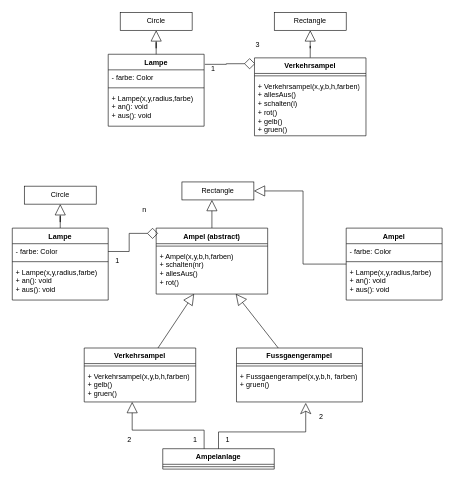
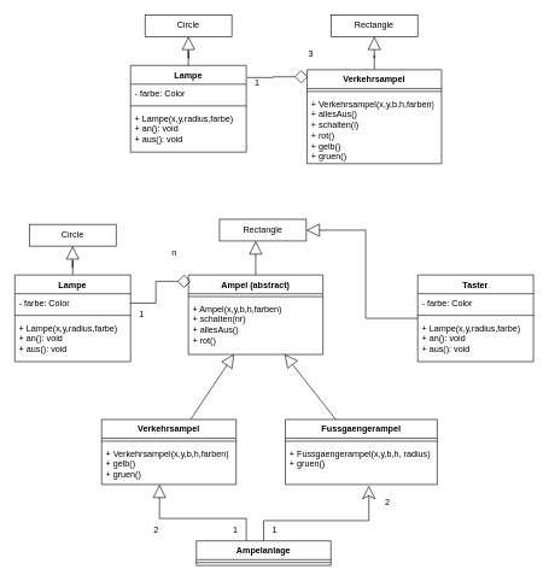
  <mxCell id="0" />
  <mxCell id="1" parent="0" />
  <mxCell id="2" value="Circle" style="rounded=0;whiteSpace=wrap;html=1;" parent="1" vertex="1"><mxGeometry x="200" y="20" width="120" height="30" as="geometry" /></mxCell>
  <mxCell id="3" style="rounded=0;orthogonalLoop=1;jettySize=auto;html=1;endArrow=diamond;endFill=0;endSize=16;entryX=0.006;entryY=0.075;entryDx=0;entryDy=0;entryPerimeter=0;edgeStyle=orthogonalEdgeStyle;exitX=1.008;exitY=0.14;exitDx=0;exitDy=0;exitPerimeter=0;" edge="1" parent="1" source="4" target="10"><mxGeometry relative="1" as="geometry" /></mxCell>
  <mxCell id="4" value="Lampe" style="swimlane;fontStyle=1;align=center;verticalAlign=top;childLayout=stackLayout;horizontal=1;startSize=26;horizontalStack=0;resizeParent=1;resizeParentMax=0;resizeLast=0;collapsible=1;marginBottom=0;whiteSpace=wrap;html=1;" parent="1" vertex="1"><mxGeometry x="180" y="90" width="160" height="120" as="geometry" /></mxCell>
  <mxCell id="5" value="- farbe: Color" style="text;strokeColor=none;fillColor=none;align=left;verticalAlign=top;spacingLeft=4;spacingRight=4;overflow=hidden;rotatable=0;points=[[0,0.5],[1,0.5]];portConstraint=eastwest;whiteSpace=wrap;html=1;" parent="4" vertex="1"><mxGeometry y="26" width="160" height="26" as="geometry" /></mxCell>
  <mxCell id="6" value="" style="line;strokeWidth=1;fillColor=none;align=left;verticalAlign=middle;spacingTop=-1;spacingLeft=3;spacingRight=3;rotatable=0;labelPosition=right;points=[];portConstraint=eastwest;strokeColor=inherit;" parent="4" vertex="1"><mxGeometry y="52" width="160" height="8" as="geometry" /></mxCell>
  <mxCell id="7" value="&lt;div&gt;+ Lampe(x,y,radius,farbe)&lt;/div&gt;+ an(): void&lt;div&gt;+ aus(): void&lt;/div&gt;" style="text;strokeColor=none;fillColor=none;align=left;verticalAlign=top;spacingLeft=4;spacingRight=4;overflow=hidden;rotatable=0;points=[[0,0.5],[1,0.5]];portConstraint=eastwest;whiteSpace=wrap;html=1;" parent="4" vertex="1"><mxGeometry y="60" width="160" height="60" as="geometry" /></mxCell>
  <mxCell id="8" style="edgeStyle=orthogonalEdgeStyle;rounded=0;orthogonalLoop=1;jettySize=auto;html=1;entryX=0.5;entryY=1;entryDx=0;entryDy=0;endArrow=block;endFill=0;startSize=16;endSize=16;" parent="1" source="4" target="2" edge="1"><mxGeometry relative="1" as="geometry" /></mxCell>
  <mxCell id="9" style="edgeStyle=orthogonalEdgeStyle;rounded=0;orthogonalLoop=1;jettySize=auto;html=1;entryX=0.5;entryY=1;entryDx=0;entryDy=0;endArrow=block;endFill=0;endSize=16;" edge="1" parent="1" source="10" target="15"><mxGeometry relative="1" as="geometry" /></mxCell>
  <mxCell id="10" value="Verkehrsampel" style="swimlane;fontStyle=1;align=center;verticalAlign=top;childLayout=stackLayout;horizontal=1;startSize=26;horizontalStack=0;resizeParent=1;resizeParentMax=0;resizeLast=0;collapsible=1;marginBottom=0;whiteSpace=wrap;html=1;" vertex="1" parent="1"><mxGeometry x="424" y="96" width="186" height="130" as="geometry" /></mxCell>
  <mxCell id="11" value="" style="line;strokeWidth=1;fillColor=none;align=left;verticalAlign=middle;spacingTop=-1;spacingLeft=3;spacingRight=3;rotatable=0;labelPosition=right;points=[];portConstraint=eastwest;strokeColor=inherit;" vertex="1" parent="10"><mxGeometry y="26" width="186" height="8" as="geometry" /></mxCell>
  <mxCell id="12" value="&lt;div&gt;+ Verkehrsampel(x,y,b,h,farben)&lt;/div&gt;&lt;div&gt;+ allesAus()&lt;/div&gt;&lt;div&gt;+ schalten(i)&lt;/div&gt;&lt;div&gt;+ rot()&lt;/div&gt;&lt;div&gt;+ gelb()&lt;/div&gt;&lt;div&gt;+ gruen()&lt;/div&gt;" style="text;strokeColor=none;fillColor=none;align=left;verticalAlign=top;spacingLeft=4;spacingRight=4;overflow=hidden;rotatable=0;points=[[0,0.5],[1,0.5]];portConstraint=eastwest;whiteSpace=wrap;html=1;" vertex="1" parent="10"><mxGeometry y="34" width="186" height="96" as="geometry" /></mxCell>
  <mxCell id="13" value="1" style="text;html=1;align=center;verticalAlign=middle;resizable=0;points=[];autosize=1;strokeColor=none;fillColor=none;" vertex="1" parent="1"><mxGeometry x="340" y="100" width="30" height="30" as="geometry" /></mxCell>
  <mxCell id="14" value="3" style="text;html=1;align=center;verticalAlign=middle;resizable=0;points=[];autosize=1;strokeColor=none;fillColor=none;" vertex="1" parent="1"><mxGeometry x="414" y="60" width="30" height="30" as="geometry" /></mxCell>
  <mxCell id="15" value="Rectangle" style="rounded=0;whiteSpace=wrap;html=1;" vertex="1" parent="1"><mxGeometry x="457" y="20" width="120" height="30" as="geometry" /></mxCell>
  <mxCell id="16" style="rounded=0;orthogonalLoop=1;jettySize=auto;html=1;strokeColor=default;align=center;verticalAlign=middle;fontFamily=Helvetica;fontSize=11;fontColor=default;labelBackgroundColor=default;endArrow=block;endFill=0;endSize=16;edgeStyle=orthogonalEdgeStyle;" edge="1" parent="1" source="17" target="37"><mxGeometry relative="1" as="geometry"><Array as="points"><mxPoint x="360" y="325" /></Array></mxGeometry></mxCell>
  <mxCell id="17" value="Ampel (abstract)" style="swimlane;fontStyle=1;align=center;verticalAlign=top;childLayout=stackLayout;horizontal=1;startSize=26;horizontalStack=0;resizeParent=1;resizeParentMax=0;resizeLast=0;collapsible=1;marginBottom=0;whiteSpace=wrap;html=1;" vertex="1" parent="1"><mxGeometry x="260" y="380" width="186" height="110" as="geometry" /></mxCell>
  <mxCell id="18" value="" style="line;strokeWidth=1;fillColor=none;align=left;verticalAlign=middle;spacingTop=-1;spacingLeft=3;spacingRight=3;rotatable=0;labelPosition=right;points=[];portConstraint=eastwest;strokeColor=inherit;" vertex="1" parent="17"><mxGeometry y="26" width="186" height="8" as="geometry" /></mxCell>
  <mxCell id="19" value="&lt;div&gt;+ Ampel(x,y,b,h,farben)&lt;/div&gt;+ schalten(nr)&lt;div&gt;+ allesAus()&lt;/div&gt;&lt;div&gt;&lt;div&gt;+ rot()&lt;/div&gt;&lt;/div&gt;&lt;div&gt;&lt;br&gt;&lt;/div&gt;&lt;div&gt;&lt;br&gt;&lt;/div&gt;" style="text;strokeColor=none;fillColor=none;align=left;verticalAlign=top;spacingLeft=4;spacingRight=4;overflow=hidden;rotatable=0;points=[[0,0.5],[1,0.5]];portConstraint=eastwest;whiteSpace=wrap;html=1;" vertex="1" parent="17"><mxGeometry y="34" width="186" height="76" as="geometry" /></mxCell>
  <mxCell id="20" style="edgeStyle=orthogonalEdgeStyle;rounded=0;orthogonalLoop=1;jettySize=auto;html=1;entryX=0.5;entryY=1;entryDx=0;entryDy=0;strokeColor=default;align=center;verticalAlign=middle;fontFamily=Helvetica;fontSize=11;fontColor=default;labelBackgroundColor=default;endArrow=block;endFill=0;endSize=16;" edge="1" parent="1" source="21" target="36"><mxGeometry relative="1" as="geometry" /></mxCell>
  <mxCell id="21" value="Lampe" style="swimlane;fontStyle=1;align=center;verticalAlign=top;childLayout=stackLayout;horizontal=1;startSize=26;horizontalStack=0;resizeParent=1;resizeParentMax=0;resizeLast=0;collapsible=1;marginBottom=0;whiteSpace=wrap;html=1;" vertex="1" parent="1"><mxGeometry x="20" y="380" width="160" height="120" as="geometry" /></mxCell>
  <mxCell id="22" value="- farbe: Color" style="text;strokeColor=none;fillColor=none;align=left;verticalAlign=top;spacingLeft=4;spacingRight=4;overflow=hidden;rotatable=0;points=[[0,0.5],[1,0.5]];portConstraint=eastwest;whiteSpace=wrap;html=1;" vertex="1" parent="21"><mxGeometry y="26" width="160" height="26" as="geometry" /></mxCell>
  <mxCell id="23" value="" style="line;strokeWidth=1;fillColor=none;align=left;verticalAlign=middle;spacingTop=-1;spacingLeft=3;spacingRight=3;rotatable=0;labelPosition=right;points=[];portConstraint=eastwest;strokeColor=inherit;" vertex="1" parent="21"><mxGeometry y="52" width="160" height="8" as="geometry" /></mxCell>
  <mxCell id="24" value="&lt;div&gt;+ Lampe(x,y,radius,farbe)&lt;/div&gt;+ an(): void&lt;div&gt;+ aus(): void&lt;/div&gt;" style="text;strokeColor=none;fillColor=none;align=left;verticalAlign=top;spacingLeft=4;spacingRight=4;overflow=hidden;rotatable=0;points=[[0,0.5],[1,0.5]];portConstraint=eastwest;whiteSpace=wrap;html=1;" vertex="1" parent="21"><mxGeometry y="60" width="160" height="60" as="geometry" /></mxCell>
  <mxCell id="25" style="edgeStyle=orthogonalEdgeStyle;rounded=0;orthogonalLoop=1;jettySize=auto;html=1;entryX=0.017;entryY=0.08;entryDx=0;entryDy=0;entryPerimeter=0;endArrow=diamond;endFill=0;endSize=16;" edge="1" parent="1" source="22" target="17"><mxGeometry relative="1" as="geometry" /></mxCell>
  <mxCell id="26" value="1" style="text;html=1;align=center;verticalAlign=middle;resizable=0;points=[];autosize=1;strokeColor=none;fillColor=none;" vertex="1" parent="1"><mxGeometry x="180" y="420" width="30" height="30" as="geometry" /></mxCell>
  <mxCell id="27" value="n" style="text;html=1;align=center;verticalAlign=middle;resizable=0;points=[];autosize=1;strokeColor=none;fillColor=none;" vertex="1" parent="1"><mxGeometry x="225" y="335" width="30" height="30" as="geometry" /></mxCell>
  <mxCell id="28" value="Verkehrsampel" style="swimlane;fontStyle=1;align=center;verticalAlign=top;childLayout=stackLayout;horizontal=1;startSize=26;horizontalStack=0;resizeParent=1;resizeParentMax=0;resizeLast=0;collapsible=1;marginBottom=0;whiteSpace=wrap;html=1;" vertex="1" parent="1"><mxGeometry x="140" y="580" width="186" height="90" as="geometry" /></mxCell>
  <mxCell id="29" value="" style="line;strokeWidth=1;fillColor=none;align=left;verticalAlign=middle;spacingTop=-1;spacingLeft=3;spacingRight=3;rotatable=0;labelPosition=right;points=[];portConstraint=eastwest;strokeColor=inherit;" vertex="1" parent="28"><mxGeometry y="26" width="186" height="8" as="geometry" /></mxCell>
  <mxCell id="30" value="&lt;div&gt;+ Verkehrsampel(x,y,b,h,farben)&lt;/div&gt;&lt;div&gt;&lt;span style=&quot;background-color: initial;&quot;&gt;+ gelb()&lt;/span&gt;&lt;br&gt;&lt;/div&gt;&lt;div&gt;+ gruen()&lt;/div&gt;" style="text;strokeColor=none;fillColor=none;align=left;verticalAlign=top;spacingLeft=4;spacingRight=4;overflow=hidden;rotatable=0;points=[[0,0.5],[1,0.5]];portConstraint=eastwest;whiteSpace=wrap;html=1;" vertex="1" parent="28"><mxGeometry y="34" width="186" height="56" as="geometry" /></mxCell>
  <mxCell id="31" style="rounded=0;orthogonalLoop=1;jettySize=auto;html=1;entryX=0.34;entryY=0.996;entryDx=0;entryDy=0;entryPerimeter=0;endArrow=block;endFill=0;endSize=16;" edge="1" parent="1" source="28" target="19"><mxGeometry relative="1" as="geometry" /></mxCell>
  <mxCell id="32" value="Fussgaengerampel" style="swimlane;fontStyle=1;align=center;verticalAlign=top;childLayout=stackLayout;horizontal=1;startSize=26;horizontalStack=0;resizeParent=1;resizeParentMax=0;resizeLast=0;collapsible=1;marginBottom=0;whiteSpace=wrap;html=1;" vertex="1" parent="1"><mxGeometry x="394" y="580" width="210" height="90" as="geometry" /></mxCell>
  <mxCell id="33" value="" style="line;strokeWidth=1;fillColor=none;align=left;verticalAlign=middle;spacingTop=-1;spacingLeft=3;spacingRight=3;rotatable=0;labelPosition=right;points=[];portConstraint=eastwest;strokeColor=inherit;" vertex="1" parent="32"><mxGeometry y="26" width="210" height="8" as="geometry" /></mxCell>
- <mxCell id="34" value="&lt;div&gt;+ Fussgaengerampel(x,y,b,h, farben)&lt;/div&gt;&lt;div&gt;&lt;span style=&quot;background-color: initial;&quot;&gt;+ gruen()&lt;/span&gt;&lt;br&gt;&lt;/div&gt;" style="text;strokeColor=none;fillColor=none;align=left;verticalAlign=top;spacingLeft=4;spacingRight=4;overflow=hidden;rotatable=0;points=[[0,0.5],[1,0.5]];portConstraint=eastwest;whiteSpace=wrap;html=1;" vertex="1" parent="32"><mxGeometry y="34" width="210" height="56" as="geometry" /></mxCell>
+ <mxCell id="34" value="&lt;div&gt;+ Fussgaengerampel(x,y,b,h, radius)&lt;/div&gt;&lt;div&gt;&lt;span style=&quot;background-color: initial;&quot;&gt;+ gruen()&lt;/span&gt;&lt;br&gt;&lt;/div&gt;" style="text;strokeColor=none;fillColor=none;align=left;verticalAlign=top;spacingLeft=4;spacingRight=4;overflow=hidden;rotatable=0;points=[[0,0.5],[1,0.5]];portConstraint=eastwest;whiteSpace=wrap;html=1;" vertex="1" parent="32"><mxGeometry y="34" width="210" height="56" as="geometry" /></mxCell>
  <mxCell id="35" style="rounded=0;orthogonalLoop=1;jettySize=auto;html=1;entryX=0.714;entryY=0.996;entryDx=0;entryDy=0;entryPerimeter=0;endArrow=block;endFill=0;endSize=16;" edge="1" parent="1" source="32" target="19"><mxGeometry relative="1" as="geometry" /></mxCell>
  <mxCell id="36" value="Circle" style="rounded=0;whiteSpace=wrap;html=1;" vertex="1" parent="1"><mxGeometry x="40" y="310" width="120" height="30" as="geometry" /></mxCell>
  <mxCell id="37" value="Rectangle" style="rounded=0;whiteSpace=wrap;html=1;" vertex="1" parent="1"><mxGeometry x="303" y="303" width="120" height="30" as="geometry" /></mxCell>
  <mxCell id="38" value="Ampelanlage" style="swimlane;fontStyle=1;align=center;verticalAlign=top;childLayout=stackLayout;horizontal=1;startSize=26;horizontalStack=0;resizeParent=1;resizeParentMax=0;resizeLast=0;collapsible=1;marginBottom=0;whiteSpace=wrap;html=1;" vertex="1" parent="1"><mxGeometry x="271" y="748" width="186" height="34" as="geometry" /></mxCell>
  <mxCell id="39" value="" style="line;strokeWidth=1;fillColor=none;align=left;verticalAlign=middle;spacingTop=-1;spacingLeft=3;spacingRight=3;rotatable=0;labelPosition=right;points=[];portConstraint=eastwest;strokeColor=inherit;" vertex="1" parent="38"><mxGeometry y="26" width="186" height="8" as="geometry" /></mxCell>
  <mxCell id="40" style="edgeStyle=orthogonalEdgeStyle;rounded=0;orthogonalLoop=1;jettySize=auto;html=1;endArrow=block;endFill=0;endSize=16;" edge="1" parent="1" source="38" target="30"><mxGeometry relative="1" as="geometry"><Array as="points"><mxPoint x="340" y="717" /><mxPoint x="220" y="717" /></Array></mxGeometry></mxCell>
  <mxCell id="41" style="edgeStyle=orthogonalEdgeStyle;rounded=0;orthogonalLoop=1;jettySize=auto;html=1;entryX=0.55;entryY=1.028;entryDx=0;entryDy=0;entryPerimeter=0;endArrow=classic;endFill=0;endSize=16;" edge="1" parent="1" source="38" target="34"><mxGeometry relative="1" as="geometry"><Array as="points"><mxPoint x="364" y="720" /><mxPoint x="509" y="720" /></Array></mxGeometry></mxCell>
  <mxCell id="42" value="2" style="text;html=1;align=center;verticalAlign=middle;resizable=0;points=[];autosize=1;strokeColor=none;fillColor=none;" vertex="1" parent="1"><mxGeometry x="520" y="680" width="30" height="30" as="geometry" /></mxCell>
  <mxCell id="43" value="1" style="text;html=1;align=center;verticalAlign=middle;resizable=0;points=[];autosize=1;strokeColor=none;fillColor=none;" vertex="1" parent="1"><mxGeometry x="364" y="718" width="30" height="30" as="geometry" /></mxCell>
  <mxCell id="44" value="1" style="text;html=1;align=center;verticalAlign=middle;resizable=0;points=[];autosize=1;strokeColor=none;fillColor=none;" vertex="1" parent="1"><mxGeometry x="310" y="718" width="30" height="30" as="geometry" /></mxCell>
  <mxCell id="45" style="edgeStyle=orthogonalEdgeStyle;rounded=0;orthogonalLoop=1;jettySize=auto;html=1;entryX=1;entryY=0.5;entryDx=0;entryDy=0;endArrow=block;endFill=0;endSize=16;" edge="1" parent="1" source="46" target="37"><mxGeometry relative="1" as="geometry" /></mxCell>
- <mxCell id="46" value="Ampel" style="swimlane;fontStyle=1;align=center;verticalAlign=top;childLayout=stackLayout;horizontal=1;startSize=26;horizontalStack=0;resizeParent=1;resizeParentMax=0;resizeLast=0;collapsible=1;marginBottom=0;whiteSpace=wrap;html=1;" vertex="1" parent="1"><mxGeometry x="577" y="380" width="160" height="120" as="geometry" /></mxCell>
+ <mxCell id="46" value="Taster" style="swimlane;fontStyle=1;align=center;verticalAlign=top;childLayout=stackLayout;horizontal=1;startSize=26;horizontalStack=0;resizeParent=1;resizeParentMax=0;resizeLast=0;collapsible=1;marginBottom=0;whiteSpace=wrap;html=1;" vertex="1" parent="1"><mxGeometry x="577" y="380" width="160" height="120" as="geometry" /></mxCell>
  <mxCell id="47" value="- farbe: Color" style="text;strokeColor=none;fillColor=none;align=left;verticalAlign=top;spacingLeft=4;spacingRight=4;overflow=hidden;rotatable=0;points=[[0,0.5],[1,0.5]];portConstraint=eastwest;whiteSpace=wrap;html=1;" vertex="1" parent="46"><mxGeometry y="26" width="160" height="26" as="geometry" /></mxCell>
  <mxCell id="48" value="" style="line;strokeWidth=1;fillColor=none;align=left;verticalAlign=middle;spacingTop=-1;spacingLeft=3;spacingRight=3;rotatable=0;labelPosition=right;points=[];portConstraint=eastwest;strokeColor=inherit;" vertex="1" parent="46"><mxGeometry y="52" width="160" height="8" as="geometry" /></mxCell>
  <mxCell id="49" value="&lt;div&gt;+ Lampe(x,y,radius,farbe)&lt;/div&gt;+ an(): void&lt;div&gt;+ aus(): void&lt;/div&gt;" style="text;strokeColor=none;fillColor=none;align=left;verticalAlign=top;spacingLeft=4;spacingRight=4;overflow=hidden;rotatable=0;points=[[0,0.5],[1,0.5]];portConstraint=eastwest;whiteSpace=wrap;html=1;" vertex="1" parent="46"><mxGeometry y="60" width="160" height="60" as="geometry" /></mxCell>
  <mxCell id="50" value="2" style="text;html=1;align=center;verticalAlign=middle;resizable=0;points=[];autosize=1;strokeColor=none;fillColor=none;" vertex="1" parent="1"><mxGeometry x="200" y="718" width="30" height="30" as="geometry" /></mxCell>
